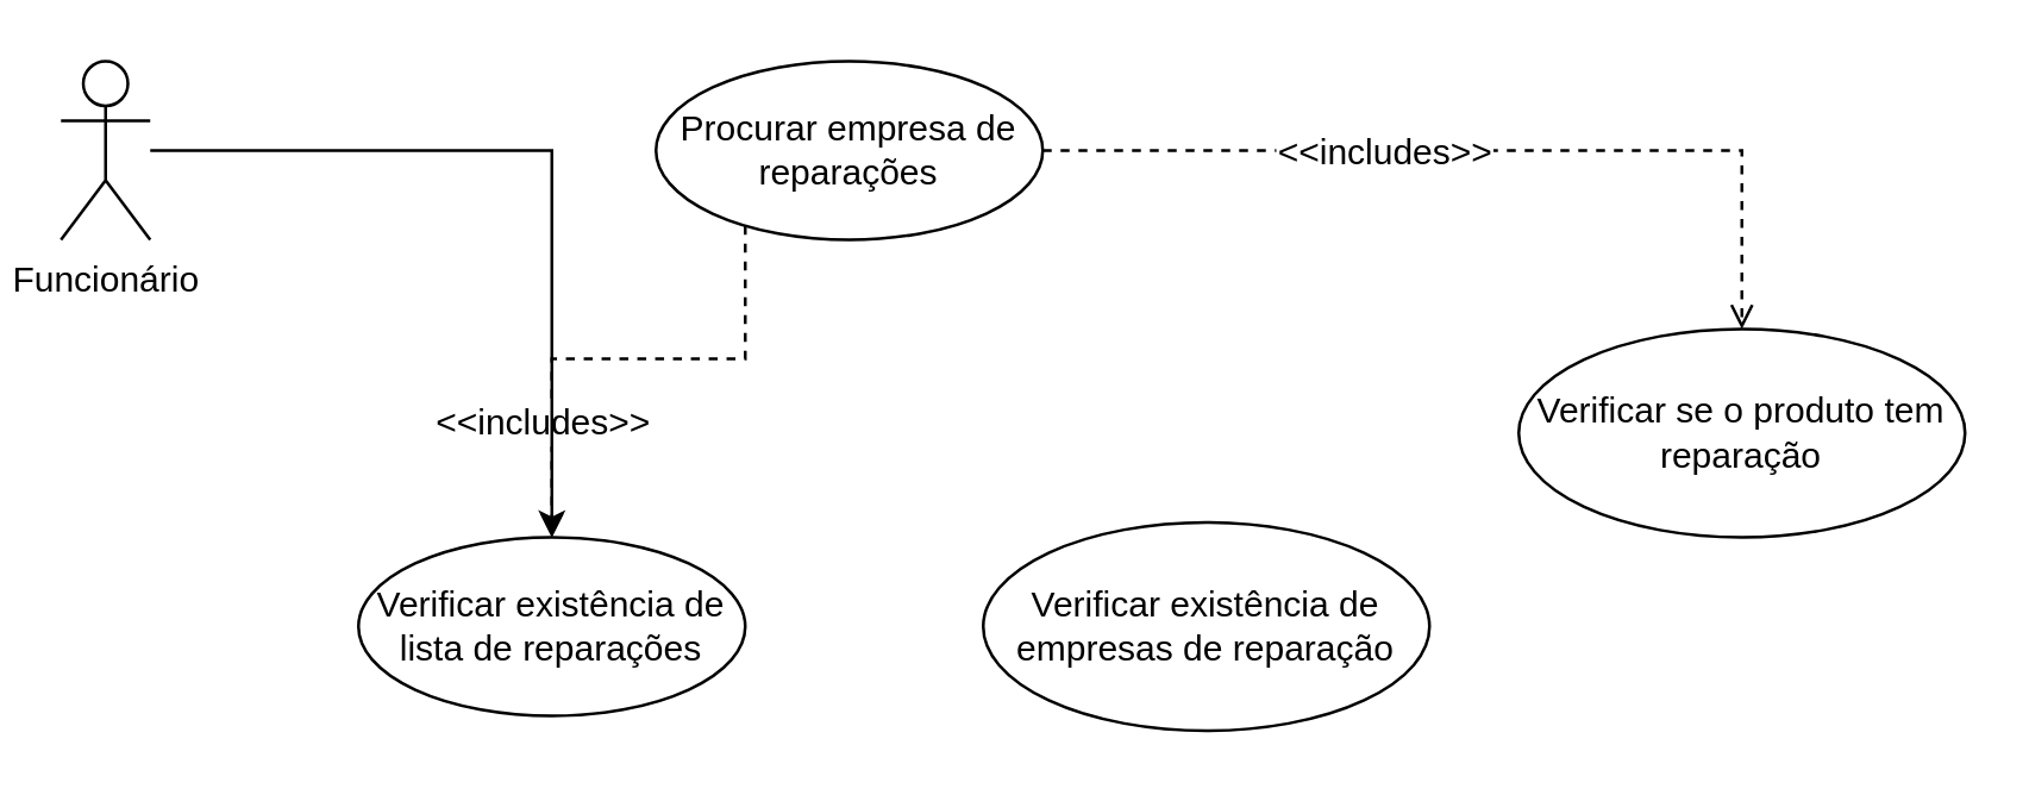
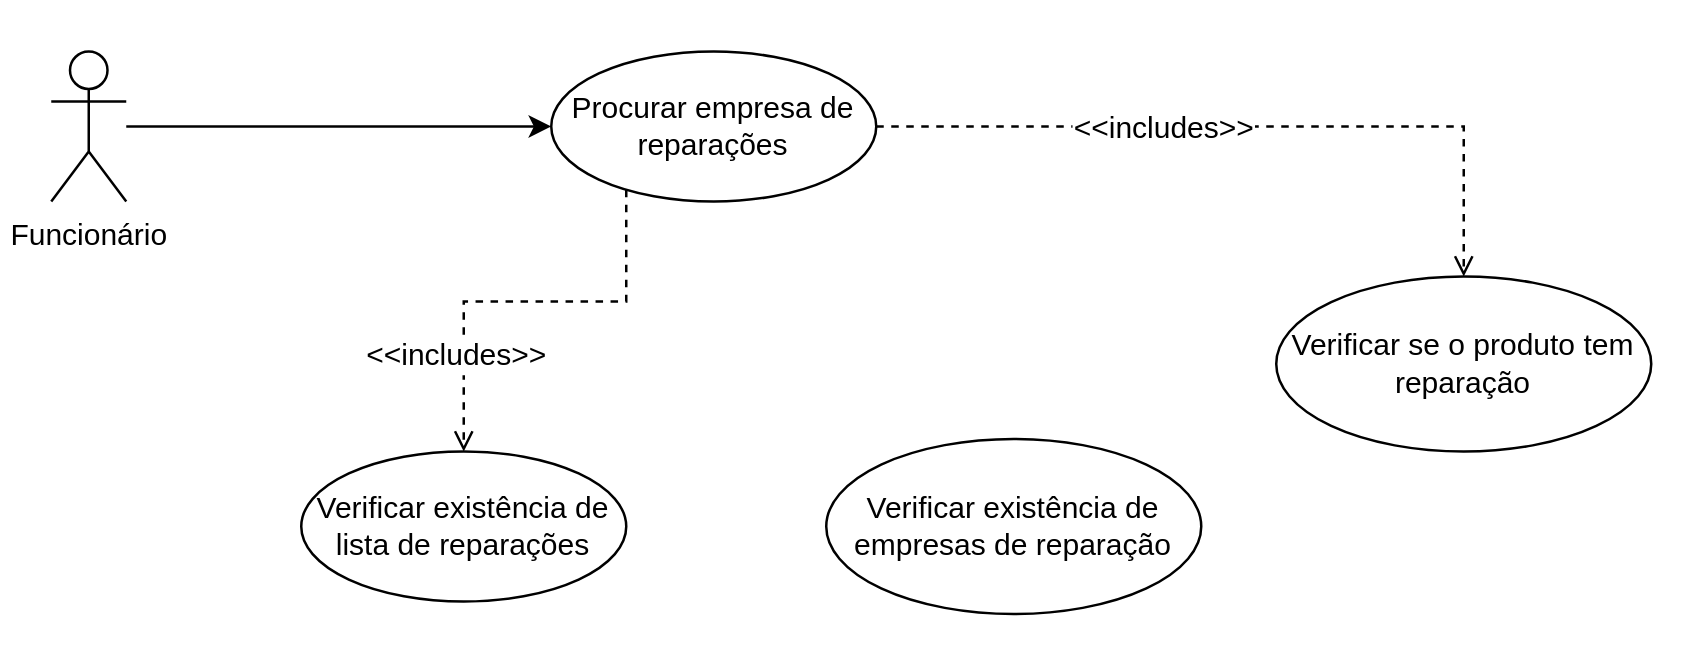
  <mxCell id="0" />
  <mxCell id="1" parent="0" />
  <mxCell id="2" style="edgeStyle=orthogonalEdgeStyle;rounded=0;orthogonalLoop=1;jettySize=auto;html=1;entryX=0.5;entryY=0;entryDx=0;entryDy=0;shadow=0;dashed=1;endArrow=open;endFill=0;" parent="1" source="6" target="9" edge="1"><mxGeometry relative="1" as="geometry"><Array as="points"><mxPoint x="250" y="120" /><mxPoint x="185" y="120" /></Array></mxGeometry></mxCell>
  <mxCell id="3" value="&amp;lt;&amp;lt;includes&amp;gt;&amp;gt;" style="text;html=1;resizable=0;points=[];align=center;verticalAlign=middle;labelBackgroundColor=#ffffff;" parent="2" vertex="1" connectable="0"><mxGeometry x="-0.5" y="-24" relative="1" as="geometry"><mxPoint x="-45" y="24" as="offset" /></mxGeometry></mxCell>
  <mxCell id="4" style="edgeStyle=orthogonalEdgeStyle;rounded=0;orthogonalLoop=1;jettySize=auto;html=1;exitX=1;exitY=0.5;exitDx=0;exitDy=0;entryX=0.5;entryY=0;entryDx=0;entryDy=0;shadow=0;dashed=1;endArrow=open;endFill=0;" parent="1" source="6" target="11" edge="1"><mxGeometry relative="1" as="geometry" /></mxCell>
  <mxCell id="5" value="&amp;lt;&amp;lt;includes&amp;gt;&amp;gt;" style="text;html=1;resizable=0;points=[];align=center;verticalAlign=middle;labelBackgroundColor=#ffffff;" parent="4" vertex="1" connectable="0"><mxGeometry x="-0.226" relative="1" as="geometry"><mxPoint as="offset" /></mxGeometry></mxCell>
  <mxCell id="6" value="Procurar empresa de reparações" style="ellipse;whiteSpace=wrap;html=1;" parent="1" vertex="1"><mxGeometry x="220" y="20" width="130" height="60" as="geometry" /></mxCell>
- <mxCell id="7" style="edgeStyle=orthogonalEdgeStyle;rounded=0;orthogonalLoop=1;jettySize=auto;html=1;" parent="1" source="8" target="9" edge="1"><mxGeometry relative="1" as="geometry" /></mxCell>
+ <mxCell id="7" style="edgeStyle=orthogonalEdgeStyle;rounded=0;orthogonalLoop=1;jettySize=auto;html=1;" parent="1" source="8" target="6" edge="1"><mxGeometry relative="1" as="geometry" /></mxCell>
  <mxCell id="8" value="Funcionário" style="shape=umlActor;verticalLabelPosition=bottom;labelBackgroundColor=#ffffff;verticalAlign=top;html=1;" parent="1" vertex="1"><mxGeometry x="20" y="20" width="30" height="60" as="geometry" /></mxCell>
  <mxCell id="9" value="Verificar existência de lista de reparações" style="ellipse;whiteSpace=wrap;html=1;" parent="1" vertex="1"><mxGeometry x="120" y="180" width="130" height="60" as="geometry" /></mxCell>
  <mxCell id="10" value="Verificar existência de empresas de reparação" style="ellipse;whiteSpace=wrap;html=1;" parent="1" vertex="1"><mxGeometry x="330" y="175" width="150" height="70" as="geometry" /></mxCell>
  <mxCell id="11" value="Verificar se o produto tem reparação" style="ellipse;whiteSpace=wrap;html=1;" parent="1" vertex="1"><mxGeometry x="510" y="110" width="150" height="70" as="geometry" /></mxCell>
